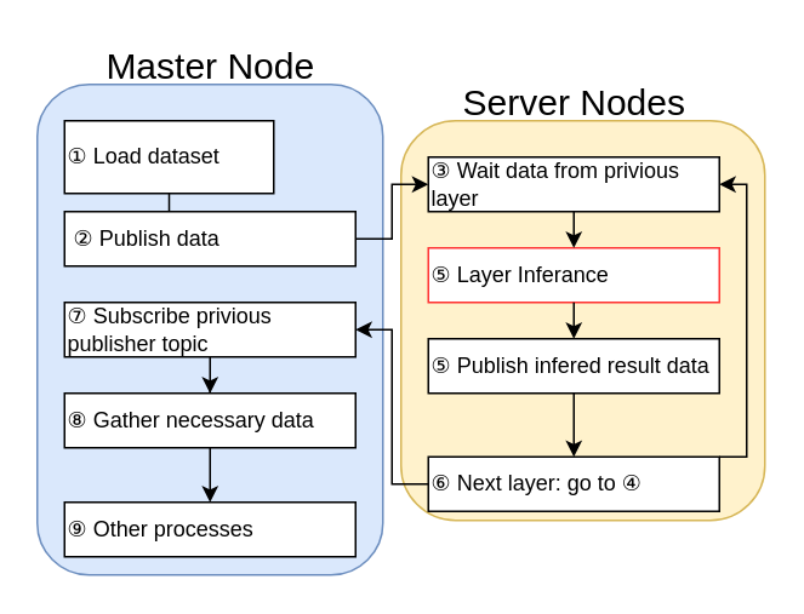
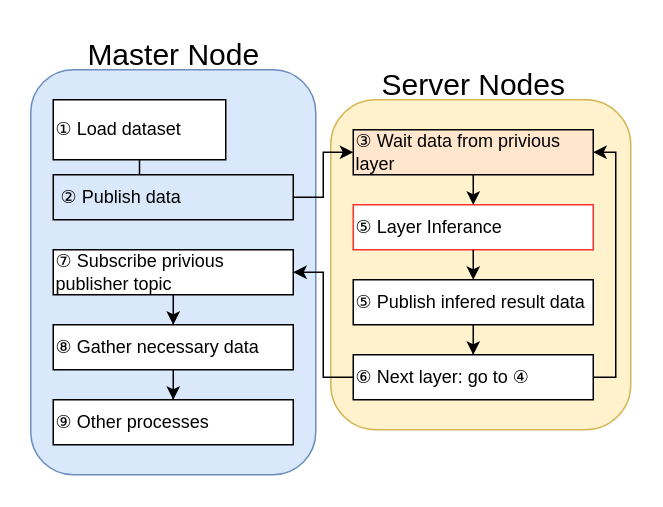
  <mxCell id="0" />
  <mxCell id="1" parent="0" />
  <mxCell id="2" value="" style="rounded=1;whiteSpace=wrap;html=1;fillColor=#fff2cc;strokeColor=#d6b656;" parent="1" vertex="1"><mxGeometry x="220" y="66" width="200" height="220" as="geometry" /></mxCell>
  <mxCell id="3" value="&lt;font style=&quot;font-size: 12px;&quot;&gt;⑤ Layer Inferance&lt;/font&gt;" style="rounded=0;whiteSpace=wrap;html=1;align=left;strokeColor=#FF3333;" parent="1" vertex="1"><mxGeometry x="235" y="136" width="160" height="30" as="geometry" /></mxCell>
  <mxCell id="4" value="" style="rounded=1;whiteSpace=wrap;html=1;fillColor=#dae8fc;strokeColor=#6c8ebf;" parent="1" vertex="1"><mxGeometry x="20" y="46" width="190" height="270" as="geometry" /></mxCell>
  <mxCell id="5" value="&lt;font style=&quot;font-size: 20px;&quot;&gt;Master Node&lt;/font&gt;" style="text;html=1;strokeColor=none;fillColor=none;align=center;verticalAlign=middle;whiteSpace=wrap;rounded=0;" parent="1" vertex="1"><mxGeometry x="52.5" y="20" width="125" height="30" as="geometry" /></mxCell>
  <mxCell id="6" value="&lt;font style=&quot;font-size: 20px;&quot;&gt;Server Nodes&lt;/font&gt;" style="text;html=1;strokeColor=none;fillColor=none;align=center;verticalAlign=middle;whiteSpace=wrap;rounded=0;" parent="1" vertex="1"><mxGeometry x="252.5" y="40" width="125" height="30" as="geometry" /></mxCell>
  <mxCell id="7" style="edgeStyle=orthogonalEdgeStyle;rounded=0;orthogonalLoop=1;jettySize=auto;html=1;entryX=0.5;entryY=0;entryDx=0;entryDy=0;" parent="1" source="8" edge="1"><mxGeometry relative="1" as="geometry"><mxPoint x="115" y="116" as="targetPoint" /></mxGeometry></mxCell>
  <mxCell id="8" value="&lt;font style=&quot;font-size: 12px;&quot;&gt;① Load dataset&lt;/font&gt;" style="rounded=0;whiteSpace=wrap;html=1;align=left;" parent="1" vertex="1"><mxGeometry x="35" y="66" width="115" height="40" as="geometry" /></mxCell>
  <mxCell id="9" style="edgeStyle=orthogonalEdgeStyle;rounded=0;orthogonalLoop=1;jettySize=auto;html=1;entryX=0;entryY=0.5;entryDx=0;entryDy=0;" parent="1" source="10" target="14" edge="1"><mxGeometry relative="1" as="geometry" /></mxCell>
- <mxCell id="10" value="&lt;font style=&quot;font-size: 12px;&quot;&gt;&amp;nbsp;②&amp;nbsp;Publish data&lt;/font&gt;" style="rounded=0;whiteSpace=wrap;html=1;align=left;" parent="1" vertex="1"><mxGeometry x="35" y="116" width="160" height="30" as="geometry" /></mxCell>
+ <mxCell id="10" value="&lt;font style=&quot;font-size: 12px;&quot;&gt;&amp;nbsp;②&amp;nbsp;Publish data&lt;/font&gt;" style="rounded=0;whiteSpace=wrap;html=1;align=left;fillColor=#dae8fc;" parent="1" vertex="1"><mxGeometry x="35" y="116" width="160" height="30" as="geometry" /></mxCell>
  <mxCell id="11" style="edgeStyle=orthogonalEdgeStyle;rounded=0;orthogonalLoop=1;jettySize=auto;html=1;" parent="1" source="12" target="21" edge="1"><mxGeometry relative="1" as="geometry" /></mxCell>
  <mxCell id="12" value="&lt;font style=&quot;font-size: 12px;&quot;&gt;⑧&amp;nbsp;Gather necessary data&lt;/font&gt;" style="rounded=0;whiteSpace=wrap;html=1;align=left;" parent="1" vertex="1"><mxGeometry x="35" y="216" width="160" height="30" as="geometry" /></mxCell>
  <mxCell id="13" style="edgeStyle=orthogonalEdgeStyle;rounded=0;orthogonalLoop=1;jettySize=auto;html=1;entryX=0.5;entryY=0;entryDx=0;entryDy=0;" parent="1" source="14" edge="1"><mxGeometry relative="1" as="geometry"><mxPoint x="315" y="136" as="targetPoint" /></mxGeometry></mxCell>
- <mxCell id="14" value="&lt;font style=&quot;font-size: 12px;&quot;&gt;③ Wait data from privious layer&lt;/font&gt;" style="rounded=0;whiteSpace=wrap;html=1;align=left;" parent="1" vertex="1"><mxGeometry x="235" y="86" width="160" height="30" as="geometry" /></mxCell>
+ <mxCell id="14" value="&lt;font style=&quot;font-size: 12px;&quot;&gt;③ Wait data from privious layer&lt;/font&gt;" style="rounded=0;whiteSpace=wrap;html=1;align=left;fillColor=#ffe6cc;" parent="1" vertex="1"><mxGeometry x="235" y="86" width="160" height="30" as="geometry" /></mxCell>
  <mxCell id="15" style="edgeStyle=orthogonalEdgeStyle;rounded=0;orthogonalLoop=1;jettySize=auto;html=1;entryX=1;entryY=0.5;entryDx=0;entryDy=0;" parent="1" source="17" target="14" edge="1"><mxGeometry relative="1" as="geometry"><Array as="points"><mxPoint x="410" y="251" /><mxPoint x="410" y="101" /></Array></mxGeometry></mxCell>
  <mxCell id="16" style="edgeStyle=orthogonalEdgeStyle;rounded=0;orthogonalLoop=1;jettySize=auto;html=1;entryX=1;entryY=0.5;entryDx=0;entryDy=0;" parent="1" source="17" target="23" edge="1"><mxGeometry relative="1" as="geometry" /></mxCell>
- <mxCell id="17" value="&lt;font style=&quot;font-size: 12px;&quot;&gt;⑥ Next layer: go to&amp;nbsp;④&lt;br&gt;&lt;/font&gt;" style="rounded=0;whiteSpace=wrap;html=1;align=left;" parent="1" vertex="1"><mxGeometry x="235" y="251" width="160" height="30" as="geometry" /></mxCell>
+ <mxCell id="17" value="&lt;font style=&quot;font-size: 12px;&quot;&gt;⑥ Next layer: go to&amp;nbsp;④&lt;br&gt;&lt;/font&gt;" style="rounded=0;whiteSpace=wrap;html=1;align=left;" parent="1" vertex="1"><mxGeometry x="235" y="236" width="160" height="30" as="geometry" /></mxCell>
  <mxCell id="18" style="edgeStyle=orthogonalEdgeStyle;rounded=0;orthogonalLoop=1;jettySize=auto;html=1;entryX=0.5;entryY=0;entryDx=0;entryDy=0;" parent="1" target="20" edge="1"><mxGeometry relative="1" as="geometry"><mxPoint x="315" y="166" as="sourcePoint" /></mxGeometry></mxCell>
  <mxCell id="19" style="edgeStyle=orthogonalEdgeStyle;rounded=0;orthogonalLoop=1;jettySize=auto;html=1;entryX=0.5;entryY=0;entryDx=0;entryDy=0;" parent="1" source="20" target="17" edge="1"><mxGeometry relative="1" as="geometry" /></mxCell>
  <mxCell id="20" value="&lt;font style=&quot;font-size: 12px;&quot;&gt;⑤ Publish infered result data&lt;/font&gt;" style="rounded=0;whiteSpace=wrap;html=1;align=left;" parent="1" vertex="1"><mxGeometry x="235" y="186" width="160" height="30" as="geometry" /></mxCell>
- <mxCell id="21" value="&lt;font style=&quot;font-size: 12px;&quot;&gt;⑨ Other processes&lt;/font&gt;" style="rounded=0;whiteSpace=wrap;html=1;align=left;" parent="1" vertex="1"><mxGeometry x="35" y="276" width="160" height="30" as="geometry" /></mxCell>
+ <mxCell id="21" value="&lt;font style=&quot;font-size: 12px;&quot;&gt;⑨ Other processes&lt;/font&gt;" style="rounded=0;whiteSpace=wrap;html=1;align=left;" parent="1" vertex="1"><mxGeometry x="35" y="266" width="160" height="30" as="geometry" /></mxCell>
  <mxCell id="22" style="edgeStyle=orthogonalEdgeStyle;rounded=0;orthogonalLoop=1;jettySize=auto;html=1;entryX=0.5;entryY=0;entryDx=0;entryDy=0;" parent="1" source="23" target="12" edge="1"><mxGeometry relative="1" as="geometry" /></mxCell>
  <mxCell id="23" value="&lt;font style=&quot;font-size: 12px;&quot;&gt;⑦ Subscribe privious publisher topic&lt;/font&gt;" style="rounded=0;whiteSpace=wrap;html=1;align=left;" parent="1" vertex="1"><mxGeometry x="35" y="166" width="160" height="30" as="geometry" /></mxCell>
